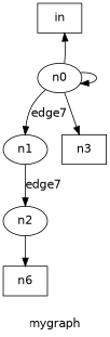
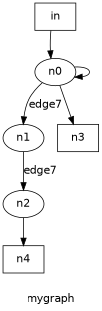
  strict digraph {
    fontname="DejaVu Sans"
    label=mygraph
    node [fontname="DejaVu Sans" shape=ellipse]
    edge [fontname="DejaVu Sans"]
    start [label=in shape=plaintext3]
    n0
    n1
    n3 [shape=box]
    n2
-   n4 [shape=box label=n6]
-   n0 -> start
+   n4 [shape=box]
+   start -> n0
    n0 -> n0
    n0 -> n1 [label=edge7]
    n0 -> n3
    n1 -> n2 [label=edge7]
    n2 -> n4
  }
